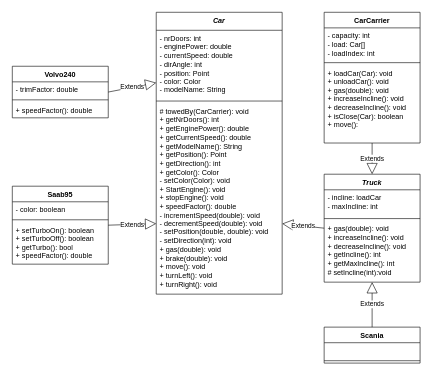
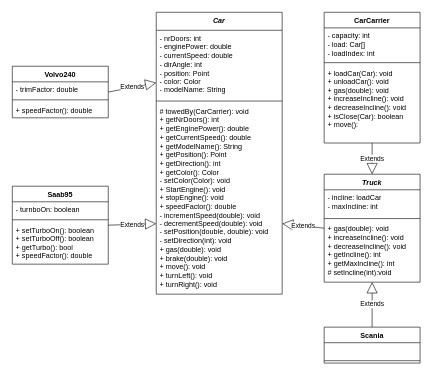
  <mxCell id="0" />
  <mxCell id="1" parent="0" />
  <mxCell id="2" value="" style="ellipse;whiteSpace=wrap;html=1;align=center;aspect=fixed;fillColor=none;strokeColor=none;resizable=0;perimeter=centerPerimeter;rotatable=0;allowArrows=0;points=[];outlineConnect=1;" parent="1" vertex="1"><mxGeometry x="125" y="330" width="10" height="10" as="geometry" /></mxCell>
  <mxCell id="3" value="Volvo240" style="swimlane;fontStyle=1;align=center;verticalAlign=top;childLayout=stackLayout;horizontal=1;startSize=26;horizontalStack=0;resizeParent=1;resizeParentMax=0;resizeLast=0;collapsible=1;marginBottom=0;whiteSpace=wrap;html=1;" parent="1" vertex="1"><mxGeometry x="20" y="110" width="160" height="86" as="geometry"><mxRectangle x="50" y="150" width="90" height="30" as="alternateBounds" /></mxGeometry></mxCell>
  <mxCell id="4" value="- trimFactor: double" style="text;strokeColor=none;fillColor=none;align=left;verticalAlign=top;spacingLeft=4;spacingRight=4;overflow=hidden;rotatable=0;points=[[0,0.5],[1,0.5]];portConstraint=eastwest;whiteSpace=wrap;html=1;" parent="3" vertex="1"><mxGeometry y="26" width="160" height="26" as="geometry" /></mxCell>
  <mxCell id="5" value="" style="line;strokeWidth=1;fillColor=none;align=left;verticalAlign=middle;spacingTop=-1;spacingLeft=3;spacingRight=3;rotatable=0;labelPosition=right;points=[];portConstraint=eastwest;strokeColor=inherit;" parent="3" vertex="1"><mxGeometry y="52" width="160" height="8" as="geometry" /></mxCell>
  <mxCell id="6" value="&lt;span style=&quot;text-wrap: nowrap; background-color: rgb(255, 255, 255);&quot;&gt;+ speedFactor(): double&lt;/span&gt;" style="text;strokeColor=none;fillColor=none;align=left;verticalAlign=top;spacingLeft=4;spacingRight=4;overflow=hidden;rotatable=0;points=[[0,0.5],[1,0.5]];portConstraint=eastwest;whiteSpace=wrap;html=1;" parent="3" vertex="1"><mxGeometry y="60" width="160" height="26" as="geometry" /></mxCell>
  <mxCell id="7" value="&lt;i&gt;Car&lt;/i&gt;" style="swimlane;fontStyle=1;align=center;verticalAlign=top;childLayout=stackLayout;horizontal=1;startSize=30;horizontalStack=0;resizeParent=1;resizeParentMax=0;resizeLast=0;collapsible=1;marginBottom=0;whiteSpace=wrap;html=1;" parent="1" vertex="1"><mxGeometry x="260" y="20" width="210" height="470" as="geometry"><mxRectangle x="300" y="30" width="60" height="30" as="alternateBounds" /></mxGeometry></mxCell>
  <mxCell id="8" value="- nrDoors: int&lt;div&gt;- enginePower: double&lt;/div&gt;&lt;div&gt;- currentSpeed: double&lt;/div&gt;&lt;div&gt;- dirAngle: int&lt;/div&gt;&lt;div&gt;- position: Point&lt;/div&gt;&lt;div&gt;&lt;span style=&quot;background-color: transparent; color: light-dark(rgb(0, 0, 0), rgb(255, 255, 255));&quot;&gt;- color: Color&lt;/span&gt;&lt;/div&gt;&lt;div&gt;- modelName: String&lt;/div&gt;" style="text;strokeColor=none;fillColor=none;align=left;verticalAlign=top;spacingLeft=4;spacingRight=4;overflow=hidden;rotatable=0;points=[[0,0.5],[1,0.5]];portConstraint=eastwest;whiteSpace=wrap;html=1;" parent="7" vertex="1"><mxGeometry y="30" width="210" height="114" as="geometry" /></mxCell>
  <mxCell id="9" value="" style="line;strokeWidth=1;fillColor=none;align=left;verticalAlign=middle;spacingTop=-1;spacingLeft=3;spacingRight=3;rotatable=0;labelPosition=right;points=[];portConstraint=eastwest;strokeColor=inherit;" parent="7" vertex="1"><mxGeometry y="144" width="210" height="8" as="geometry" /></mxCell>
  <mxCell id="10" value="&lt;div&gt;# towedBy(CarCarrier): void&lt;/div&gt;+ getNrDoors(): int&lt;div&gt;+ getEnginePower(): double&lt;/div&gt;&lt;div&gt;+ getCurrentSpeed(): doubl&lt;span style=&quot;background-color: transparent; color: light-dark(rgb(0, 0, 0), rgb(255, 255, 255));&quot;&gt;e&lt;/span&gt;&lt;/div&gt;&lt;div&gt;&lt;span style=&quot;background-color: transparent; color: light-dark(rgb(0, 0, 0), rgb(255, 255, 255));&quot;&gt;+ getModelName(): String&lt;/span&gt;&lt;/div&gt;&lt;div&gt;+ getPosition(): Point&lt;/div&gt;&lt;div&gt;+ getDirection(): int&lt;/div&gt;&lt;div&gt;+ getColor(): Color&lt;/div&gt;&lt;div&gt;- setColor(Color): void&lt;/div&gt;&lt;div&gt;+ StartEngine(): void&lt;/div&gt;&lt;div&gt;+ stopEngine(): void&lt;/div&gt;&lt;div&gt;+ speedFactor(): double&lt;/div&gt;&lt;div&gt;- incrementSpeed(double): void&lt;/div&gt;&lt;div&gt;- decrementSpeed(double): void&lt;/div&gt;&lt;div&gt;- setPosition(double, double): void&lt;/div&gt;&lt;div&gt;- setDirection(int): void&lt;/div&gt;&lt;div&gt;+ gas(double): void&lt;/div&gt;&lt;div&gt;+ brake(double): void&lt;/div&gt;&lt;div&gt;+ move(): void&lt;/div&gt;&lt;div&gt;+ turnLeft(): void&lt;/div&gt;&lt;div&gt;+ turnRight(): void&lt;/div&gt;&lt;div&gt;&lt;br&gt;&lt;/div&gt;" style="text;strokeColor=none;fillColor=none;align=left;verticalAlign=top;spacingLeft=4;spacingRight=4;overflow=hidden;rotatable=0;points=[[0,0.5],[1,0.5]];portConstraint=eastwest;whiteSpace=wrap;html=1;" parent="7" vertex="1"><mxGeometry y="152" width="210" height="318" as="geometry" /></mxCell>
  <mxCell id="11" value="Saab95" style="swimlane;fontStyle=1;align=center;verticalAlign=top;childLayout=stackLayout;horizontal=1;startSize=26;horizontalStack=0;resizeParent=1;resizeParentMax=0;resizeLast=0;collapsible=1;marginBottom=0;whiteSpace=wrap;html=1;" parent="1" vertex="1"><mxGeometry x="20" y="310" width="160" height="130" as="geometry"><mxRectangle x="50" y="260" width="80" height="30" as="alternateBounds" /></mxGeometry></mxCell>
- <mxCell id="12" value="- color: boolean" style="text;strokeColor=none;fillColor=none;align=left;verticalAlign=top;spacingLeft=4;spacingRight=4;overflow=hidden;rotatable=0;points=[[0,0.5],[1,0.5]];portConstraint=eastwest;whiteSpace=wrap;html=1;" parent="11" vertex="1"><mxGeometry y="26" width="160" height="26" as="geometry" /></mxCell>
+ <mxCell id="12" value="- turnboOn: boolean" style="text;strokeColor=none;fillColor=none;align=left;verticalAlign=top;spacingLeft=4;spacingRight=4;overflow=hidden;rotatable=0;points=[[0,0.5],[1,0.5]];portConstraint=eastwest;whiteSpace=wrap;html=1;" parent="11" vertex="1"><mxGeometry y="26" width="160" height="26" as="geometry" /></mxCell>
  <mxCell id="13" value="" style="line;strokeWidth=1;fillColor=none;align=left;verticalAlign=middle;spacingTop=-1;spacingLeft=3;spacingRight=3;rotatable=0;labelPosition=right;points=[];portConstraint=eastwest;strokeColor=inherit;" parent="11" vertex="1"><mxGeometry y="52" width="160" height="8" as="geometry" /></mxCell>
  <mxCell id="14" value="+ setTurboOn(): boolean&lt;div&gt;+ setTurboOff(): boolean&lt;br&gt;&lt;/div&gt;&lt;div&gt;+ getTurbo(): bool&lt;/div&gt;&lt;div&gt;+ speedFactor(): double&lt;/div&gt;" style="text;strokeColor=none;fillColor=none;align=left;verticalAlign=top;spacingLeft=4;spacingRight=4;overflow=hidden;rotatable=0;points=[[0,0.5],[1,0.5]];portConstraint=eastwest;whiteSpace=wrap;html=1;" parent="11" vertex="1"><mxGeometry y="60" width="160" height="70" as="geometry" /></mxCell>
  <mxCell id="15" value="&lt;i&gt;Truck&lt;/i&gt;" style="swimlane;fontStyle=1;align=center;verticalAlign=top;childLayout=stackLayout;horizontal=1;startSize=26;horizontalStack=0;resizeParent=1;resizeParentMax=0;resizeLast=0;collapsible=1;marginBottom=0;whiteSpace=wrap;html=1;" vertex="1" parent="1"><mxGeometry x="540" y="290" width="160" height="180" as="geometry"><mxRectangle x="560" y="272" width="70" height="30" as="alternateBounds" /></mxGeometry></mxCell>
  <mxCell id="16" value="- incline: loadCar&lt;div&gt;- maxIncline: int&lt;/div&gt;" style="text;strokeColor=none;fillColor=none;align=left;verticalAlign=top;spacingLeft=4;spacingRight=4;overflow=hidden;rotatable=0;points=[[0,0.5],[1,0.5]];portConstraint=eastwest;whiteSpace=wrap;html=1;" vertex="1" parent="15"><mxGeometry y="26" width="160" height="44" as="geometry" /></mxCell>
  <mxCell id="17" value="" style="line;strokeWidth=1;fillColor=none;align=left;verticalAlign=middle;spacingTop=-1;spacingLeft=3;spacingRight=3;rotatable=0;labelPosition=right;points=[];portConstraint=eastwest;strokeColor=inherit;" vertex="1" parent="15"><mxGeometry y="70" width="160" height="8" as="geometry" /></mxCell>
  <mxCell id="18" value="&lt;div&gt;+ gas(double): void&lt;/div&gt;+ increaseIncline(): void&lt;div&gt;+ decreaseIncline(): void&lt;/div&gt;&lt;div&gt;+ getIncline(): int&lt;/div&gt;&lt;div&gt;+ getMaxIncline(): int&lt;/div&gt;&lt;div&gt;# setIncline(int):void&lt;/div&gt;" style="text;strokeColor=none;fillColor=none;align=left;verticalAlign=top;spacingLeft=4;spacingRight=4;overflow=hidden;rotatable=0;points=[[0,0.5],[1,0.5]];portConstraint=eastwest;whiteSpace=wrap;html=1;" vertex="1" parent="15"><mxGeometry y="78" width="160" height="102" as="geometry" /></mxCell>
  <mxCell id="19" value="CarCarrier" style="swimlane;fontStyle=1;align=center;verticalAlign=top;childLayout=stackLayout;horizontal=1;startSize=26;horizontalStack=0;resizeParent=1;resizeParentMax=0;resizeLast=0;collapsible=1;marginBottom=0;whiteSpace=wrap;html=1;" vertex="1" parent="1"><mxGeometry x="540" y="20" width="160" height="218" as="geometry"><mxRectangle x="560" y="100" width="100" height="30" as="alternateBounds" /></mxGeometry></mxCell>
  <mxCell id="20" value="&lt;div&gt;- capacity: int&lt;/div&gt;&lt;div&gt;- load: Car[]&lt;/div&gt;&lt;div&gt;- loadIndex: int&lt;/div&gt;" style="text;strokeColor=none;fillColor=none;align=left;verticalAlign=top;spacingLeft=4;spacingRight=4;overflow=hidden;rotatable=0;points=[[0,0.5],[1,0.5]];portConstraint=eastwest;whiteSpace=wrap;html=1;" vertex="1" parent="19"><mxGeometry y="26" width="160" height="54" as="geometry" /></mxCell>
  <mxCell id="21" value="" style="line;strokeWidth=1;fillColor=none;align=left;verticalAlign=middle;spacingTop=-1;spacingLeft=3;spacingRight=3;rotatable=0;labelPosition=right;points=[];portConstraint=eastwest;strokeColor=inherit;" vertex="1" parent="19"><mxGeometry y="80" width="160" height="8" as="geometry" /></mxCell>
  <mxCell id="22" value="+ loadCar(Car): void&lt;div&gt;+ unloadCar(): void&lt;/div&gt;&lt;div&gt;+ gas(double): void&lt;/div&gt;&lt;div&gt;+ increaseIncline(): void&lt;/div&gt;&lt;div&gt;+ decreaseIncline(): void&lt;/div&gt;&lt;div&gt;+ isClose(Car): boolean&lt;/div&gt;&lt;div&gt;+ move():&lt;/div&gt;" style="text;strokeColor=none;fillColor=none;align=left;verticalAlign=top;spacingLeft=4;spacingRight=4;overflow=hidden;rotatable=0;points=[[0,0.5],[1,0.5]];portConstraint=eastwest;whiteSpace=wrap;html=1;" vertex="1" parent="19"><mxGeometry y="88" width="160" height="130" as="geometry" /></mxCell>
  <mxCell id="23" value="Scania" style="swimlane;fontStyle=1;align=center;verticalAlign=top;childLayout=stackLayout;horizontal=1;startSize=26;horizontalStack=0;resizeParent=1;resizeParentMax=0;resizeLast=0;collapsible=1;marginBottom=0;whiteSpace=wrap;html=1;" vertex="1" parent="1"><mxGeometry x="540" y="545" width="160" height="60" as="geometry"><mxRectangle x="555" y="440" width="80" height="30" as="alternateBounds" /></mxGeometry></mxCell>
  <mxCell id="24" value="&lt;div&gt;&lt;br&gt;&lt;/div&gt;&lt;div&gt;&lt;br&gt;&lt;/div&gt;" style="text;strokeColor=none;fillColor=none;align=left;verticalAlign=top;spacingLeft=4;spacingRight=4;overflow=hidden;rotatable=0;points=[[0,0.5],[1,0.5]];portConstraint=eastwest;whiteSpace=wrap;html=1;" vertex="1" parent="23"><mxGeometry y="26" width="160" height="26" as="geometry" /></mxCell>
  <mxCell id="25" value="" style="line;strokeWidth=1;fillColor=none;align=left;verticalAlign=middle;spacingTop=-1;spacingLeft=3;spacingRight=3;rotatable=0;labelPosition=right;points=[];portConstraint=eastwest;strokeColor=inherit;" vertex="1" parent="23"><mxGeometry y="52" width="160" height="8" as="geometry" /></mxCell>
  <mxCell id="26" value="Extends" style="endArrow=block;endSize=16;endFill=0;html=1;rounded=0;exitX=1;exitY=0.5;exitDx=0;exitDy=0;entryX=0;entryY=0.25;entryDx=0;entryDy=0;" edge="1" parent="1" source="3" target="7"><mxGeometry width="160" relative="1" as="geometry"><mxPoint x="250" y="270" as="sourcePoint" /><mxPoint x="410" y="270" as="targetPoint" /></mxGeometry></mxCell>
  <mxCell id="27" value="Extends" style="endArrow=block;endSize=16;endFill=0;html=1;rounded=0;exitX=1;exitY=0.5;exitDx=0;exitDy=0;entryX=0;entryY=0.75;entryDx=0;entryDy=0;" edge="1" parent="1" source="11" target="7"><mxGeometry width="160" relative="1" as="geometry"><mxPoint x="250" y="270" as="sourcePoint" /><mxPoint x="410" y="270" as="targetPoint" /></mxGeometry></mxCell>
  <mxCell id="28" value="Extends" style="endArrow=block;endSize=16;endFill=0;html=1;rounded=0;exitX=0;exitY=0.5;exitDx=0;exitDy=0;entryX=1;entryY=0.75;entryDx=0;entryDy=0;" edge="1" parent="1" source="15" target="7"><mxGeometry width="160" relative="1" as="geometry"><mxPoint x="250" y="270" as="sourcePoint" /><mxPoint x="410" y="270" as="targetPoint" /></mxGeometry></mxCell>
  <mxCell id="29" value="Extends" style="endArrow=block;endSize=16;endFill=0;html=1;rounded=0;exitX=0.5;exitY=1;exitDx=0;exitDy=0;entryX=0.5;entryY=0;entryDx=0;entryDy=0;" edge="1" parent="1" source="19" target="15"><mxGeometry width="160" relative="1" as="geometry"><mxPoint x="250" y="270" as="sourcePoint" /><mxPoint x="410" y="270" as="targetPoint" /></mxGeometry></mxCell>
  <mxCell id="30" value="Extends" style="endArrow=block;endSize=16;endFill=0;html=1;rounded=0;exitX=0.5;exitY=0;exitDx=0;exitDy=0;entryX=0.5;entryY=1;entryDx=0;entryDy=0;" edge="1" parent="1" source="23" target="15"><mxGeometry width="160" relative="1" as="geometry"><mxPoint x="250" y="270" as="sourcePoint" /><mxPoint x="410" y="270" as="targetPoint" /></mxGeometry></mxCell>
